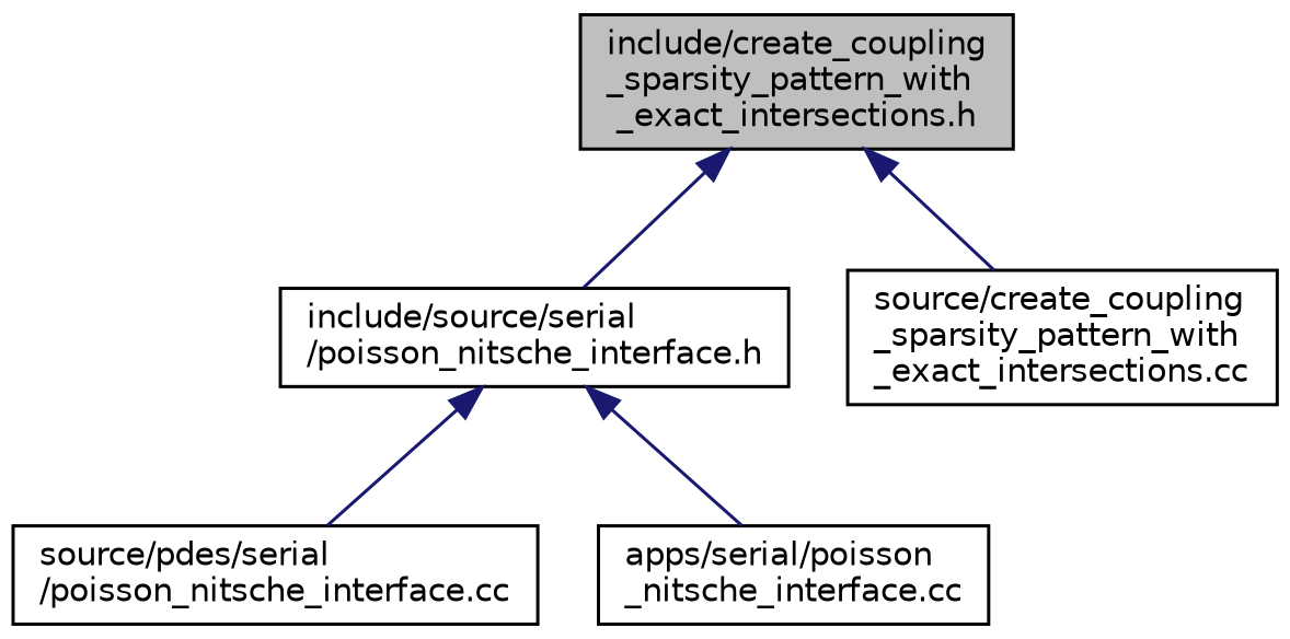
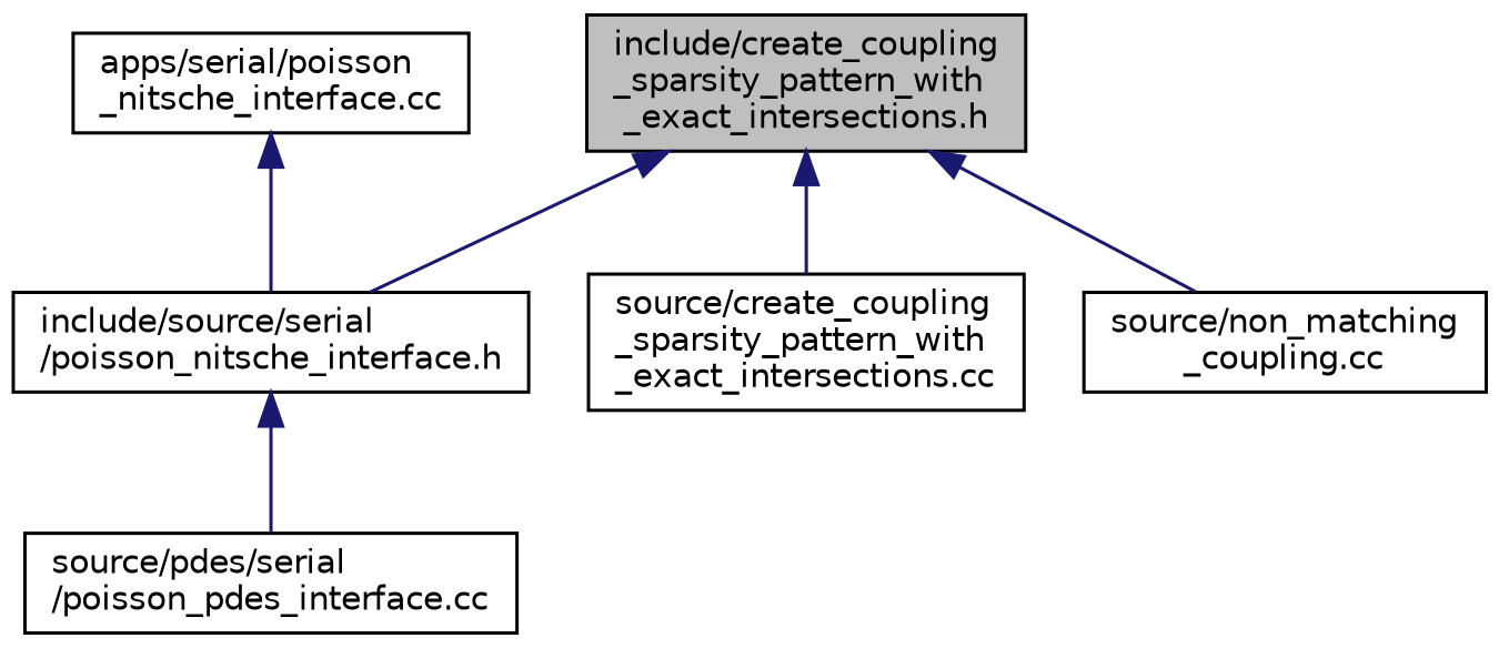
  digraph {
    node [color=black fontname=Helvetica fontsize=10 shape=record]
    edge [color=midnightblue dir=back fontname=Helvetica fontsize=10 labelfontname=Helvetica labelfontsize=10 style=solid]
    n1 [fillcolor=grey75 fontcolor=black height=0.2 label="include/create_coupling\l_sparsity_pattern_with\l_exact_intersections.h" style=filled width=0.4]
    n2 [height=0.2 label="include/source/serial\l/poisson_nitsche_interface.h" width=0.4]
    n3 [height=0.2 label="source/create_coupling\l_sparsity_pattern_with\l_exact_intersections.cc" width=0.4]
-   n5 [height=0.2 label="source/pdes/serial\l/poisson_nitsche_interface.cc" width=0.4]
+   n4 [height=0.2 label="source/non_matching\l_coupling.cc" width=0.4]
+   n5 [height=0.2 label="source/pdes/serial\l/poisson_pdes_interface.cc" width=0.4]
    n6 [height=0.2 label="apps/serial/poisson\l_nitsche_interface.cc" width=0.4]
    n1 -> n2
    n1 -> n3
+   n1 -> n4
    n2 -> n5
-   n2 -> n6
+   n6 -> n2
  }
